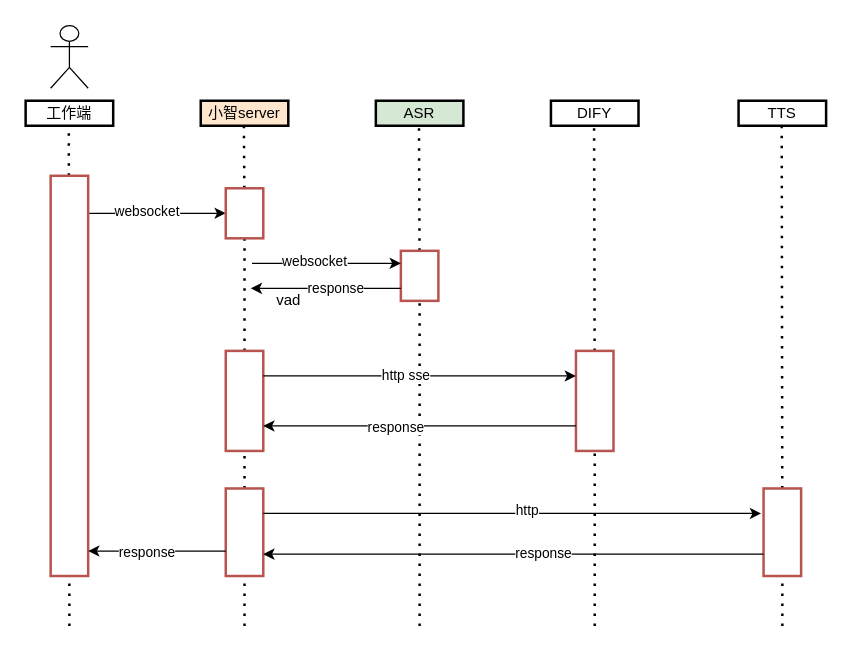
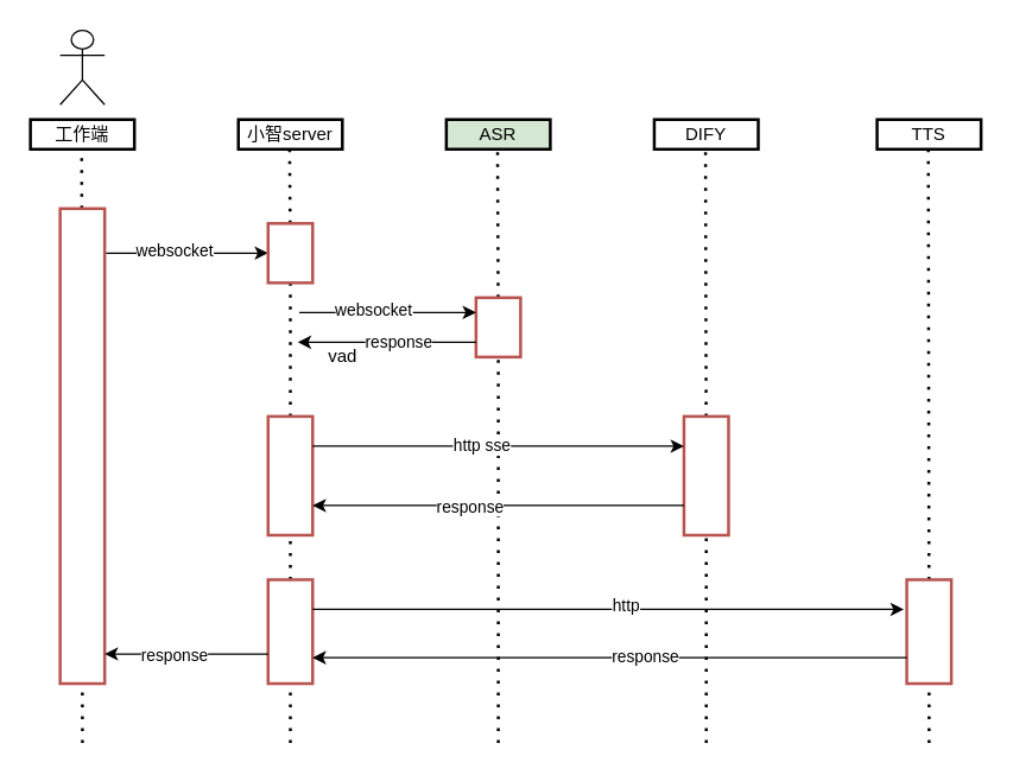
  <mxCell id="0" />
  <mxCell id="1" parent="0" />
  <mxCell id="2" value="工作端" style="rounded=0;whiteSpace=wrap;html=1;strokeWidth=2;" vertex="1" parent="1"><mxGeometry x="20" y="80" width="70" height="20" as="geometry" /></mxCell>
  <mxCell id="3" value="" style="shape=umlActor;verticalLabelPosition=bottom;verticalAlign=top;html=1;outlineConnect=0;" vertex="1" parent="1"><mxGeometry x="40" y="20" width="30" height="50" as="geometry" /></mxCell>
  <mxCell id="4" value="" style="endArrow=none;dashed=1;html=1;dashPattern=1 3;strokeWidth=2;rounded=0;" edge="1" parent="1"><mxGeometry width="50" height="50" relative="1" as="geometry"><mxPoint x="55" y="500" as="sourcePoint" /><mxPoint x="54.5" y="100" as="targetPoint" /></mxGeometry></mxCell>
  <mxCell id="5" value="" style="rounded=0;whiteSpace=wrap;html=1;fillColor=default;strokeColor=#b85450;strokeWidth=2;" vertex="1" parent="1"><mxGeometry x="40" y="140" width="30" height="320" as="geometry" /></mxCell>
- <mxCell id="6" value="小智server" style="rounded=0;whiteSpace=wrap;html=1;strokeWidth=2;fillColor=#ffe6cc;" vertex="1" parent="1"><mxGeometry x="160" y="80" width="70" height="20" as="geometry" /></mxCell>
+ <mxCell id="6" value="小智server" style="rounded=0;whiteSpace=wrap;html=1;strokeWidth=2;" vertex="1" parent="1"><mxGeometry x="160" y="80" width="70" height="20" as="geometry" /></mxCell>
  <mxCell id="7" value="" style="endArrow=none;dashed=1;html=1;dashPattern=1 3;strokeWidth=2;rounded=0;" edge="1" parent="1" source="17"><mxGeometry width="50" height="50" relative="1" as="geometry"><mxPoint x="195" y="500" as="sourcePoint" /><mxPoint x="194.5" y="100" as="targetPoint" /></mxGeometry></mxCell>
  <mxCell id="8" value="ASR" style="rounded=0;whiteSpace=wrap;html=1;strokeWidth=2;fillColor=#d5e8d4;" vertex="1" parent="1"><mxGeometry x="300" y="80" width="70" height="20" as="geometry" /></mxCell>
  <mxCell id="9" value="" style="endArrow=none;dashed=1;html=1;dashPattern=1 3;strokeWidth=2;rounded=0;" edge="1" parent="1" source="20"><mxGeometry width="50" height="50" relative="1" as="geometry"><mxPoint x="335" y="500" as="sourcePoint" /><mxPoint x="334.5" y="100" as="targetPoint" /></mxGeometry></mxCell>
  <mxCell id="10" value="DIFY" style="rounded=0;whiteSpace=wrap;html=1;strokeWidth=2;" vertex="1" parent="1"><mxGeometry x="440" y="80" width="70" height="20" as="geometry" /></mxCell>
  <mxCell id="11" value="" style="endArrow=none;dashed=1;html=1;dashPattern=1 3;strokeWidth=2;rounded=0;" edge="1" parent="1"><mxGeometry width="50" height="50" relative="1" as="geometry"><mxPoint x="474.929" y="280" as="sourcePoint" /><mxPoint x="474.5" y="100" as="targetPoint" /></mxGeometry></mxCell>
  <mxCell id="12" value="TTS" style="rounded=0;whiteSpace=wrap;html=1;strokeWidth=2;" vertex="1" parent="1"><mxGeometry x="590" y="80" width="70" height="20" as="geometry" /></mxCell>
  <mxCell id="13" value="" style="endArrow=none;dashed=1;html=1;dashPattern=1 3;strokeWidth=2;rounded=0;" edge="1" parent="1" source="36"><mxGeometry width="50" height="50" relative="1" as="geometry"><mxPoint x="625" y="500" as="sourcePoint" /><mxPoint x="624.5" y="100" as="targetPoint" /></mxGeometry></mxCell>
  <mxCell id="14" value="" style="endArrow=classic;html=1;rounded=0;entryX=0;entryY=0.5;entryDx=0;entryDy=0;" edge="1" parent="1" target="17"><mxGeometry width="50" height="50" relative="1" as="geometry"><mxPoint x="71" y="170" as="sourcePoint" /><mxPoint x="183.99" y="172.02" as="targetPoint" /></mxGeometry></mxCell>
  <mxCell id="15" value="websocket" style="edgeLabel;html=1;align=center;verticalAlign=middle;resizable=0;points=[];" vertex="1" connectable="0" parent="14"><mxGeometry x="-0.175" y="2" relative="1" as="geometry"><mxPoint as="offset" /></mxGeometry></mxCell>
  <mxCell id="16" value="" style="endArrow=none;dashed=1;html=1;dashPattern=1 3;strokeWidth=2;rounded=0;" edge="1" parent="1" source="26" target="17"><mxGeometry width="50" height="50" relative="1" as="geometry"><mxPoint x="195" y="500" as="sourcePoint" /><mxPoint x="194.5" y="100" as="targetPoint" /></mxGeometry></mxCell>
  <mxCell id="17" value="" style="rounded=0;whiteSpace=wrap;html=1;fillColor=default;strokeColor=#b85450;strokeWidth=2;" vertex="1" parent="1"><mxGeometry x="180" y="150" width="30" height="40" as="geometry" /></mxCell>
  <mxCell id="18" value="vad" style="text;html=1;align=center;verticalAlign=middle;resizable=0;points=[];autosize=1;strokeColor=none;fillColor=none;" vertex="1" parent="1"><mxGeometry x="210" y="225" width="40" height="30" as="geometry" /></mxCell>
  <mxCell id="19" value="" style="endArrow=none;dashed=1;html=1;dashPattern=1 3;strokeWidth=2;rounded=0;" edge="1" parent="1" target="20"><mxGeometry width="50" height="50" relative="1" as="geometry"><mxPoint x="335" y="500" as="sourcePoint" /><mxPoint x="334.5" y="100" as="targetPoint" /></mxGeometry></mxCell>
  <mxCell id="20" value="" style="rounded=0;whiteSpace=wrap;html=1;fillColor=default;strokeColor=#b85450;strokeWidth=2;" vertex="1" parent="1"><mxGeometry x="320" y="200" width="30" height="40" as="geometry" /></mxCell>
  <mxCell id="21" value="" style="endArrow=classic;html=1;rounded=0;entryX=0;entryY=0.5;entryDx=0;entryDy=0;" edge="1" parent="1"><mxGeometry width="50" height="50" relative="1" as="geometry"><mxPoint x="201" y="210" as="sourcePoint" /><mxPoint x="320" y="210" as="targetPoint" /></mxGeometry></mxCell>
  <mxCell id="22" value="websocket" style="edgeLabel;html=1;align=center;verticalAlign=middle;resizable=0;points=[];" vertex="1" connectable="0" parent="21"><mxGeometry x="-0.175" y="2" relative="1" as="geometry"><mxPoint as="offset" /></mxGeometry></mxCell>
  <mxCell id="23" value="" style="endArrow=classic;html=1;rounded=0;" edge="1" parent="1"><mxGeometry width="50" height="50" relative="1" as="geometry"><mxPoint x="320" y="230" as="sourcePoint" /><mxPoint x="200" y="230" as="targetPoint" /></mxGeometry></mxCell>
  <mxCell id="24" value="response" style="edgeLabel;html=1;align=center;verticalAlign=middle;resizable=0;points=[];" vertex="1" connectable="0" parent="23"><mxGeometry x="-0.117" y="-1" relative="1" as="geometry"><mxPoint as="offset" /></mxGeometry></mxCell>
  <mxCell id="25" value="" style="endArrow=none;dashed=1;html=1;dashPattern=1 3;strokeWidth=2;rounded=0;" edge="1" parent="1" source="34" target="26"><mxGeometry width="50" height="50" relative="1" as="geometry"><mxPoint x="195" y="500" as="sourcePoint" /><mxPoint x="195" y="190" as="targetPoint" /></mxGeometry></mxCell>
  <mxCell id="26" value="" style="rounded=0;whiteSpace=wrap;html=1;fillColor=default;strokeColor=#b85450;strokeWidth=2;" vertex="1" parent="1"><mxGeometry x="180" y="280" width="30" height="80" as="geometry" /></mxCell>
  <mxCell id="27" value="" style="endArrow=none;dashed=1;html=1;dashPattern=1 3;strokeWidth=2;rounded=0;" edge="1" parent="1"><mxGeometry width="50" height="50" relative="1" as="geometry"><mxPoint x="475" y="500" as="sourcePoint" /><mxPoint x="475" y="340" as="targetPoint" /></mxGeometry></mxCell>
  <mxCell id="28" value="" style="rounded=0;whiteSpace=wrap;html=1;fillColor=default;strokeColor=#b85450;strokeWidth=2;" vertex="1" parent="1"><mxGeometry x="460" y="280" width="30" height="80" as="geometry" /></mxCell>
  <mxCell id="29" value="" style="endArrow=classic;html=1;rounded=0;exitX=1;exitY=0.25;exitDx=0;exitDy=0;entryX=0;entryY=0.25;entryDx=0;entryDy=0;" edge="1" parent="1" source="26" target="28"><mxGeometry width="50" height="50" relative="1" as="geometry"><mxPoint x="210" y="310" as="sourcePoint" /><mxPoint x="260" y="260" as="targetPoint" /></mxGeometry></mxCell>
  <mxCell id="30" value="http sse" style="edgeLabel;html=1;align=center;verticalAlign=middle;resizable=0;points=[];" vertex="1" connectable="0" parent="29"><mxGeometry x="-0.096" y="1" relative="1" as="geometry"><mxPoint as="offset" /></mxGeometry></mxCell>
  <mxCell id="31" value="" style="endArrow=classic;html=1;rounded=0;exitX=0;exitY=0.75;exitDx=0;exitDy=0;" edge="1" parent="1" source="28"><mxGeometry width="50" height="50" relative="1" as="geometry"><mxPoint x="330" y="340" as="sourcePoint" /><mxPoint x="210" y="340" as="targetPoint" /></mxGeometry></mxCell>
  <mxCell id="32" value="response" style="edgeLabel;html=1;align=center;verticalAlign=middle;resizable=0;points=[];" vertex="1" connectable="0" parent="31"><mxGeometry x="0.16" relative="1" as="geometry"><mxPoint as="offset" /></mxGeometry></mxCell>
  <mxCell id="33" value="" style="endArrow=none;dashed=1;html=1;dashPattern=1 3;strokeWidth=2;rounded=0;" edge="1" parent="1" target="34"><mxGeometry width="50" height="50" relative="1" as="geometry"><mxPoint x="195" y="500" as="sourcePoint" /><mxPoint x="195" y="360" as="targetPoint" /></mxGeometry></mxCell>
  <mxCell id="34" value="" style="rounded=0;whiteSpace=wrap;html=1;fillColor=default;strokeColor=#b85450;strokeWidth=2;" vertex="1" parent="1"><mxGeometry x="180" y="390" width="30" height="70" as="geometry" /></mxCell>
  <mxCell id="35" value="" style="endArrow=none;dashed=1;html=1;dashPattern=1 3;strokeWidth=2;rounded=0;" edge="1" parent="1" target="36"><mxGeometry width="50" height="50" relative="1" as="geometry"><mxPoint x="625" y="500" as="sourcePoint" /><mxPoint x="624.5" y="100" as="targetPoint" /></mxGeometry></mxCell>
  <mxCell id="36" value="" style="rounded=0;whiteSpace=wrap;html=1;fillColor=default;strokeColor=#b85450;strokeWidth=2;" vertex="1" parent="1"><mxGeometry x="610" y="390" width="30" height="70" as="geometry" /></mxCell>
  <mxCell id="37" value="" style="endArrow=classic;html=1;rounded=0;exitX=1;exitY=0.25;exitDx=0;exitDy=0;" edge="1" parent="1"><mxGeometry width="50" height="50" relative="1" as="geometry"><mxPoint x="210" y="410" as="sourcePoint" /><mxPoint x="608" y="410" as="targetPoint" /></mxGeometry></mxCell>
  <mxCell id="38" value="http" style="edgeLabel;html=1;align=center;verticalAlign=middle;resizable=0;points=[];" vertex="1" connectable="0" parent="37"><mxGeometry x="0.055" y="3" relative="1" as="geometry"><mxPoint as="offset" /></mxGeometry></mxCell>
  <mxCell id="39" value="" style="endArrow=classic;html=1;rounded=0;exitX=0;exitY=0.75;exitDx=0;exitDy=0;entryX=1;entryY=0.75;entryDx=0;entryDy=0;" edge="1" parent="1" source="36" target="34"><mxGeometry width="50" height="50" relative="1" as="geometry"><mxPoint x="460" y="440" as="sourcePoint" /><mxPoint x="210" y="440" as="targetPoint" /></mxGeometry></mxCell>
  <mxCell id="40" value="response" style="edgeLabel;html=1;align=center;verticalAlign=middle;resizable=0;points=[];" vertex="1" connectable="0" parent="39"><mxGeometry x="-0.117" y="-1" relative="1" as="geometry"><mxPoint as="offset" /></mxGeometry></mxCell>
  <mxCell id="41" value="" style="endArrow=classic;html=1;rounded=0;" edge="1" parent="1"><mxGeometry width="50" height="50" relative="1" as="geometry"><mxPoint x="180" y="440" as="sourcePoint" /><mxPoint x="70" y="440" as="targetPoint" /></mxGeometry></mxCell>
  <mxCell id="42" value="response" style="edgeLabel;html=1;align=center;verticalAlign=middle;resizable=0;points=[];" vertex="1" connectable="0" parent="41"><mxGeometry x="0.16" relative="1" as="geometry"><mxPoint as="offset" /></mxGeometry></mxCell>
